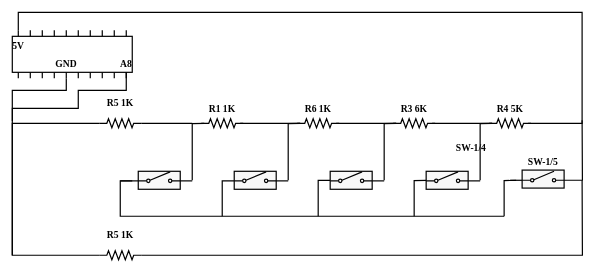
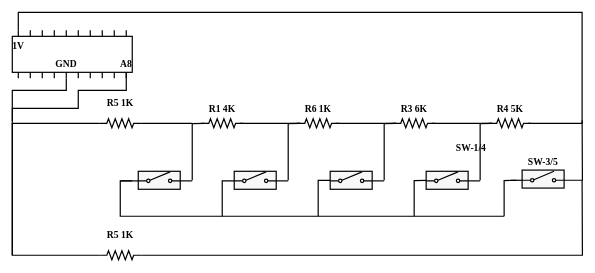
  <mxCell id="0" />
  <mxCell id="1" parent="0" />
  <mxCell id="2" value="" style="rounded=0;whiteSpace=wrap;html=1;strokeWidth=2;fillColor=#F8F8F8;" parent="1" vertex="1"><mxGeometry x="230" y="285" width="70" height="30" as="geometry" /></mxCell>
  <mxCell id="3" value="" style="shape=mxgraph.electrical.electro-mechanical.singleSwitch;aspect=fixed;elSwitchState=off;strokeWidth=2;" parent="1" vertex="1"><mxGeometry x="230" y="286" width="70" height="18.67" as="geometry" /></mxCell>
  <mxCell id="4" value="" style="endArrow=none;html=1;rounded=0;strokeWidth=2;" parent="1" edge="1"><mxGeometry width="50" height="50" relative="1" as="geometry"><mxPoint x="230" y="301" as="sourcePoint" /><mxPoint x="200" y="301" as="targetPoint" /></mxGeometry></mxCell>
  <mxCell id="5" value="" style="endArrow=none;html=1;rounded=0;strokeWidth=2;" parent="1" edge="1"><mxGeometry width="50" height="50" relative="1" as="geometry"><mxPoint x="30" y="130" as="sourcePoint" /><mxPoint x="30" y="50" as="targetPoint" /></mxGeometry></mxCell>
  <mxCell id="6" value="" style="endArrow=none;html=1;rounded=0;strokeWidth=2;" parent="1" edge="1"><mxGeometry width="50" height="50" relative="1" as="geometry"><mxPoint x="50" y="130" as="sourcePoint" /><mxPoint x="50" y="50" as="targetPoint" /></mxGeometry></mxCell>
  <mxCell id="7" value="" style="endArrow=none;html=1;rounded=0;strokeWidth=2;" parent="1" edge="1"><mxGeometry width="50" height="50" relative="1" as="geometry"><mxPoint x="70" y="130" as="sourcePoint" /><mxPoint x="70" y="50" as="targetPoint" /></mxGeometry></mxCell>
  <mxCell id="8" value="" style="endArrow=none;html=1;rounded=0;strokeWidth=2;" parent="1" edge="1"><mxGeometry width="50" height="50" relative="1" as="geometry"><mxPoint x="90" y="130" as="sourcePoint" /><mxPoint x="90" y="50" as="targetPoint" /></mxGeometry></mxCell>
  <mxCell id="9" value="" style="endArrow=none;html=1;rounded=0;strokeWidth=2;" parent="1" edge="1"><mxGeometry width="50" height="50" relative="1" as="geometry"><mxPoint x="110" y="130" as="sourcePoint" /><mxPoint x="110" y="50" as="targetPoint" /></mxGeometry></mxCell>
  <mxCell id="10" value="" style="endArrow=none;html=1;rounded=0;strokeWidth=2;" parent="1" edge="1"><mxGeometry width="50" height="50" relative="1" as="geometry"><mxPoint x="130" y="130" as="sourcePoint" /><mxPoint x="130" y="50" as="targetPoint" /></mxGeometry></mxCell>
  <mxCell id="11" value="" style="endArrow=none;html=1;rounded=0;strokeWidth=2;" parent="1" edge="1"><mxGeometry width="50" height="50" relative="1" as="geometry"><mxPoint x="150" y="130" as="sourcePoint" /><mxPoint x="150" y="50" as="targetPoint" /></mxGeometry></mxCell>
  <mxCell id="12" value="" style="endArrow=none;html=1;rounded=0;strokeWidth=2;" parent="1" edge="1"><mxGeometry width="50" height="50" relative="1" as="geometry"><mxPoint x="170" y="130" as="sourcePoint" /><mxPoint x="170" y="50" as="targetPoint" /></mxGeometry></mxCell>
  <mxCell id="13" value="" style="endArrow=none;html=1;rounded=0;strokeWidth=2;" parent="1" edge="1"><mxGeometry width="50" height="50" relative="1" as="geometry"><mxPoint x="190" y="130" as="sourcePoint" /><mxPoint x="190" y="50" as="targetPoint" /></mxGeometry></mxCell>
  <mxCell id="14" value="" style="endArrow=none;html=1;rounded=0;strokeWidth=2;" parent="1" edge="1"><mxGeometry width="50" height="50" relative="1" as="geometry"><mxPoint x="210" y="130" as="sourcePoint" /><mxPoint x="210" y="50" as="targetPoint" /></mxGeometry></mxCell>
  <mxCell id="15" value="" style="rounded=0;whiteSpace=wrap;html=1;strokeWidth=2;" parent="1" vertex="1"><mxGeometry x="20" y="60" width="200" height="60" as="geometry" /></mxCell>
- <mxCell id="16" value="5V" style="rounded=0;whiteSpace=wrap;html=1;fillColor=none;fontSize=16;fontFamily=Fira Code;fontSource=https%3A%2F%2Ffonts.googleapis.com%2Fcss%3Ffamily%3DFira%2BCode;fontStyle=1;strokeWidth=2;strokeColor=none;" parent="1" vertex="1"><mxGeometry x="20" y="60" width="20" height="30" as="geometry" /></mxCell>
+ <mxCell id="16" value="1V" style="rounded=0;whiteSpace=wrap;html=1;fillColor=none;fontSize=16;fontFamily=Fira Code;fontSource=https%3A%2F%2Ffonts.googleapis.com%2Fcss%3Ffamily%3DFira%2BCode;fontStyle=1;strokeWidth=2;strokeColor=none;" parent="1" vertex="1"><mxGeometry x="20" y="60" width="20" height="30" as="geometry" /></mxCell>
  <mxCell id="17" value="GND" style="rounded=0;whiteSpace=wrap;html=1;fillColor=none;fontSize=16;fontFamily=Fira Code;fontSource=https%3A%2F%2Ffonts.googleapis.com%2Fcss%3Ffamily%3DFira%2BCode;fontStyle=1;strokeWidth=2;strokeColor=none;" parent="1" vertex="1"><mxGeometry x="100" y="90" width="20" height="30" as="geometry" /></mxCell>
  <mxCell id="18" style="edgeStyle=orthogonalEdgeStyle;rounded=0;jumpStyle=arc;jumpSize=12;orthogonalLoop=1;jettySize=auto;html=1;endArrow=none;endFill=0;strokeWidth=2;" edge="1" parent="1" source="19"><mxGeometry relative="1" as="geometry"><mxPoint x="20.077" y="201.154" as="targetPoint" /><Array as="points"><mxPoint x="210" y="150" /><mxPoint x="130" y="150" /><mxPoint x="130" y="180" /><mxPoint x="20" y="180" /></Array></mxGeometry></mxCell>
  <mxCell id="19" value="A8" style="rounded=0;whiteSpace=wrap;html=1;fillColor=none;fontSize=16;fontFamily=Fira Code;fontSource=https%3A%2F%2Ffonts.googleapis.com%2Fcss%3Ffamily%3DFira%2BCode;fontStyle=1;strokeWidth=2;strokeColor=none;" parent="1" vertex="1"><mxGeometry x="200" y="90" width="20" height="30" as="geometry" /></mxCell>
  <mxCell id="20" value="" style="rounded=0;whiteSpace=wrap;html=1;strokeWidth=2;fillColor=#F8F8F8;" parent="1" vertex="1"><mxGeometry x="390" y="285" width="70" height="30" as="geometry" /></mxCell>
  <mxCell id="21" value="" style="shape=mxgraph.electrical.electro-mechanical.singleSwitch;aspect=fixed;elSwitchState=off;strokeWidth=2;" parent="1" vertex="1"><mxGeometry x="390" y="286" width="70" height="18.67" as="geometry" /></mxCell>
  <mxCell id="22" value="" style="endArrow=none;html=1;rounded=0;strokeWidth=2;" parent="1" edge="1"><mxGeometry width="50" height="50" relative="1" as="geometry"><mxPoint x="390" y="301" as="sourcePoint" /><mxPoint x="370" y="360" as="targetPoint" /><Array as="points"><mxPoint x="370" y="301" /></Array></mxGeometry></mxCell>
  <mxCell id="23" style="edgeStyle=orthogonalEdgeStyle;rounded=0;orthogonalLoop=1;jettySize=auto;html=1;endArrow=none;endFill=0;strokeWidth=2;" parent="1" source="24" edge="1"><mxGeometry relative="1" as="geometry"><mxPoint x="530" y="360" as="targetPoint" /></mxGeometry></mxCell>
  <mxCell id="24" value="" style="rounded=0;whiteSpace=wrap;html=1;strokeWidth=2;fillColor=#F8F8F8;fontStyle=1" parent="1" vertex="1"><mxGeometry x="550" y="285" width="70" height="30" as="geometry" /></mxCell>
  <mxCell id="25" value="" style="shape=mxgraph.electrical.electro-mechanical.singleSwitch;aspect=fixed;elSwitchState=off;strokeWidth=2;fontStyle=1" parent="1" vertex="1"><mxGeometry x="550" y="286" width="70" height="18.67" as="geometry" /></mxCell>
  <mxCell id="26" value="" style="rounded=0;whiteSpace=wrap;html=1;strokeWidth=2;fillColor=#F8F8F8;fontStyle=1" parent="1" vertex="1"><mxGeometry x="710" y="285" width="70" height="30" as="geometry" /></mxCell>
  <mxCell id="27" style="edgeStyle=orthogonalEdgeStyle;rounded=0;orthogonalLoop=1;jettySize=auto;html=1;endArrow=none;endFill=0;strokeWidth=2;" parent="1" edge="1"><mxGeometry relative="1" as="geometry"><mxPoint x="690" y="360" as="targetPoint" /><mxPoint x="710" y="300" as="sourcePoint" /></mxGeometry></mxCell>
  <mxCell id="28" value="" style="shape=mxgraph.electrical.electro-mechanical.singleSwitch;aspect=fixed;elSwitchState=off;strokeWidth=2;fontStyle=1" parent="1" vertex="1"><mxGeometry x="710" y="286" width="70" height="18.67" as="geometry" /></mxCell>
  <mxCell id="29" value="SW-1/4" style="rounded=0;whiteSpace=wrap;html=1;fillColor=none;fontSize=16;fontFamily=Fira Code;fontSource=https%3A%2F%2Ffonts.googleapis.com%2Fcss%3Ffamily%3DFira%2BCode;fontStyle=1;strokeWidth=2;strokeColor=none;" parent="1" vertex="1"><mxGeometry x="750" y="230" width="70" height="30" as="geometry" /></mxCell>
  <mxCell id="30" value="" style="rounded=0;whiteSpace=wrap;html=1;strokeWidth=2;fillColor=#F8F8F8;fontStyle=1" parent="1" vertex="1"><mxGeometry x="870" y="283" width="70" height="30" as="geometry" /></mxCell>
  <mxCell id="31" style="edgeStyle=orthogonalEdgeStyle;rounded=0;orthogonalLoop=1;jettySize=auto;html=1;endArrow=none;endFill=0;strokeWidth=2;exitX=1;exitY=0.8;exitDx=0;exitDy=0;" parent="1" source="32" edge="1"><mxGeometry relative="1" as="geometry"><mxPoint x="970" y="200" as="targetPoint" /></mxGeometry></mxCell>
  <mxCell id="32" value="" style="shape=mxgraph.electrical.electro-mechanical.singleSwitch;aspect=fixed;elSwitchState=off;strokeWidth=2;fontStyle=1" parent="1" vertex="1"><mxGeometry x="870" y="285" width="70" height="18.67" as="geometry" /></mxCell>
- <mxCell id="33" value="SW-1/5" style="rounded=0;whiteSpace=wrap;html=1;fillColor=none;fontSize=16;fontFamily=Fira Code;fontSource=https%3A%2F%2Ffonts.googleapis.com%2Fcss%3Ffamily%3DFira%2BCode;fontStyle=1;strokeWidth=2;strokeColor=none;" parent="1" vertex="1"><mxGeometry x="870" y="254" width="70" height="30" as="geometry" /></mxCell>
+ <mxCell id="33" value="SW-3/5" style="rounded=0;whiteSpace=wrap;html=1;fillColor=none;fontSize=16;fontFamily=Fira Code;fontSource=https%3A%2F%2Ffonts.googleapis.com%2Fcss%3Ffamily%3DFira%2BCode;fontStyle=1;strokeWidth=2;strokeColor=none;" parent="1" vertex="1"><mxGeometry x="870" y="254" width="70" height="30" as="geometry" /></mxCell>
  <mxCell id="34" value="" style="endArrow=none;html=1;rounded=0;strokeWidth=2;fontStyle=1" parent="1" edge="1"><mxGeometry width="50" height="50" relative="1" as="geometry"><mxPoint x="870" y="300" as="sourcePoint" /><mxPoint x="850" y="300" as="targetPoint" /></mxGeometry></mxCell>
  <mxCell id="35" value="" style="endArrow=none;html=1;rounded=0;strokeWidth=2;" parent="1" edge="1"><mxGeometry width="50" height="50" relative="1" as="geometry"><mxPoint x="320" y="301" as="sourcePoint" /><mxPoint x="300" y="301" as="targetPoint" /></mxGeometry></mxCell>
  <mxCell id="36" value="" style="endArrow=none;html=1;rounded=0;strokeWidth=2;" parent="1" edge="1"><mxGeometry width="50" height="50" relative="1" as="geometry"><mxPoint x="480" y="301" as="sourcePoint" /><mxPoint x="460" y="301" as="targetPoint" /></mxGeometry></mxCell>
  <mxCell id="37" value="" style="endArrow=none;html=1;rounded=0;strokeWidth=2;" parent="1" edge="1"><mxGeometry width="50" height="50" relative="1" as="geometry"><mxPoint x="640" y="301" as="sourcePoint" /><mxPoint x="620" y="301" as="targetPoint" /></mxGeometry></mxCell>
  <mxCell id="38" value="" style="endArrow=none;html=1;rounded=0;strokeWidth=2;" parent="1" edge="1"><mxGeometry width="50" height="50" relative="1" as="geometry"><mxPoint x="800" y="301" as="sourcePoint" /><mxPoint x="780" y="301" as="targetPoint" /></mxGeometry></mxCell>
  <mxCell id="39" style="edgeStyle=orthogonalEdgeStyle;rounded=0;orthogonalLoop=1;jettySize=auto;html=1;endArrow=none;endFill=0;strokeWidth=2;exitX=0;exitY=0.5;exitDx=0;exitDy=0;" parent="1" edge="1"><mxGeometry relative="1" as="geometry"><mxPoint x="320" y="300" as="targetPoint" /><mxPoint x="340" y="205" as="sourcePoint" /></mxGeometry></mxCell>
- <mxCell id="40" value="R1 1K" style="rounded=0;whiteSpace=wrap;html=1;fillColor=none;fontSize=16;fontFamily=Fira Code;fontSource=https%3A%2F%2Ffonts.googleapis.com%2Fcss%3Ffamily%3DFira%2BCode;fontStyle=1;strokeWidth=2;strokeColor=none;" parent="1" vertex="1"><mxGeometry x="340" y="165" width="60" height="30" as="geometry" /></mxCell>
+ <mxCell id="40" value="R1 4K" style="rounded=0;whiteSpace=wrap;html=1;fillColor=none;fontSize=16;fontFamily=Fira Code;fontSource=https%3A%2F%2Ffonts.googleapis.com%2Fcss%3Ffamily%3DFira%2BCode;fontStyle=1;strokeWidth=2;strokeColor=none;" parent="1" vertex="1"><mxGeometry x="340" y="165" width="60" height="30" as="geometry" /></mxCell>
  <mxCell id="41" style="edgeStyle=orthogonalEdgeStyle;rounded=0;orthogonalLoop=1;jettySize=auto;html=1;entryX=1;entryY=0.5;entryDx=0;entryDy=0;endArrow=none;endFill=0;strokeWidth=2;" parent="1" edge="1"><mxGeometry relative="1" as="geometry"><mxPoint x="500" y="205" as="sourcePoint" /><mxPoint x="400" y="205" as="targetPoint" /></mxGeometry></mxCell>
  <mxCell id="42" style="edgeStyle=orthogonalEdgeStyle;rounded=0;orthogonalLoop=1;jettySize=auto;html=1;endArrow=none;endFill=0;strokeWidth=2;" parent="1" edge="1"><mxGeometry relative="1" as="geometry"><mxPoint x="480" y="300" as="targetPoint" /><mxPoint x="500" y="205.015" as="sourcePoint" /></mxGeometry></mxCell>
  <mxCell id="43" value="R6 1K" style="rounded=0;whiteSpace=wrap;html=1;fillColor=none;fontSize=16;fontFamily=Fira Code;fontSource=https%3A%2F%2Ffonts.googleapis.com%2Fcss%3Ffamily%3DFira%2BCode;fontStyle=1;strokeWidth=2;strokeColor=none;" parent="1" vertex="1"><mxGeometry x="500" y="165" width="60" height="30" as="geometry" /></mxCell>
  <mxCell id="44" style="edgeStyle=orthogonalEdgeStyle;rounded=0;orthogonalLoop=1;jettySize=auto;html=1;entryX=1;entryY=0.5;entryDx=0;entryDy=0;endArrow=none;endFill=0;strokeWidth=2;" parent="1" edge="1"><mxGeometry relative="1" as="geometry"><mxPoint x="660" y="205" as="sourcePoint" /><mxPoint x="560" y="205" as="targetPoint" /></mxGeometry></mxCell>
  <mxCell id="45" style="edgeStyle=orthogonalEdgeStyle;rounded=0;orthogonalLoop=1;jettySize=auto;html=1;endArrow=none;endFill=0;strokeWidth=2;" parent="1" edge="1"><mxGeometry relative="1" as="geometry"><mxPoint x="640" y="300" as="targetPoint" /><mxPoint x="660" y="205.015" as="sourcePoint" /></mxGeometry></mxCell>
  <mxCell id="46" value="R3 6K" style="rounded=0;whiteSpace=wrap;html=1;fillColor=none;fontSize=16;fontFamily=Fira Code;fontSource=https%3A%2F%2Ffonts.googleapis.com%2Fcss%3Ffamily%3DFira%2BCode;fontStyle=1;strokeWidth=2;strokeColor=none;" parent="1" vertex="1"><mxGeometry x="660" y="165" width="60" height="30" as="geometry" /></mxCell>
  <mxCell id="47" style="edgeStyle=orthogonalEdgeStyle;rounded=0;orthogonalLoop=1;jettySize=auto;html=1;strokeWidth=2;endArrow=none;endFill=0;exitX=1;exitY=0.5;exitDx=0;exitDy=0;" parent="1" edge="1"><mxGeometry relative="1" as="geometry"><mxPoint x="30" y="50" as="targetPoint" /><Array as="points"><mxPoint x="970" y="205" /><mxPoint x="970" y="20" /><mxPoint x="30" y="20" /></Array><mxPoint x="880" y="205" as="sourcePoint" /></mxGeometry></mxCell>
  <mxCell id="48" style="edgeStyle=orthogonalEdgeStyle;rounded=0;orthogonalLoop=1;jettySize=auto;html=1;entryX=1;entryY=0.5;entryDx=0;entryDy=0;endArrow=none;endFill=0;strokeWidth=2;" parent="1" edge="1"><mxGeometry relative="1" as="geometry"><mxPoint x="820" y="205" as="sourcePoint" /><mxPoint x="720" y="205" as="targetPoint" /></mxGeometry></mxCell>
  <mxCell id="49" style="edgeStyle=orthogonalEdgeStyle;rounded=0;orthogonalLoop=1;jettySize=auto;html=1;endArrow=none;endFill=0;strokeWidth=2;" parent="1" edge="1"><mxGeometry relative="1" as="geometry"><mxPoint x="800" y="300" as="targetPoint" /><mxPoint x="820" y="205.015" as="sourcePoint" /></mxGeometry></mxCell>
  <mxCell id="50" value="R4 5K" style="rounded=0;whiteSpace=wrap;html=1;fillColor=none;fontSize=16;fontFamily=Fira Code;fontSource=https%3A%2F%2Ffonts.googleapis.com%2Fcss%3Ffamily%3DFira%2BCode;fontStyle=1;strokeWidth=2;strokeColor=none;" parent="1" vertex="1"><mxGeometry x="820" y="165" width="60" height="30" as="geometry" /></mxCell>
  <mxCell id="51" value="R5 1K" style="rounded=0;whiteSpace=wrap;html=1;fillColor=none;fontSize=16;fontFamily=Fira Code;fontSource=https%3A%2F%2Ffonts.googleapis.com%2Fcss%3Ffamily%3DFira%2BCode;fontStyle=1;strokeWidth=2;strokeColor=none;" parent="1" vertex="1"><mxGeometry x="170" y="375" width="60" height="30" as="geometry" /></mxCell>
  <mxCell id="52" value="" style="pointerEvents=1;verticalLabelPosition=bottom;shadow=0;dashed=0;align=center;html=1;verticalAlign=top;shape=mxgraph.electrical.resistors.resistor_2;strokeWidth=2;" vertex="1" parent="1"><mxGeometry x="335" y="197.5" width="70" height="15" as="geometry" /></mxCell>
  <mxCell id="53" value="" style="pointerEvents=1;verticalLabelPosition=bottom;shadow=0;dashed=0;align=center;html=1;verticalAlign=top;shape=mxgraph.electrical.resistors.resistor_2;strokeWidth=2;" vertex="1" parent="1"><mxGeometry x="495" y="197.5" width="70" height="15" as="geometry" /></mxCell>
  <mxCell id="54" value="" style="pointerEvents=1;verticalLabelPosition=bottom;shadow=0;dashed=0;align=center;html=1;verticalAlign=top;shape=mxgraph.electrical.resistors.resistor_2;strokeWidth=2;" vertex="1" parent="1"><mxGeometry x="655" y="197.5" width="70" height="15" as="geometry" /></mxCell>
  <mxCell id="55" value="" style="pointerEvents=1;verticalLabelPosition=bottom;shadow=0;dashed=0;align=center;html=1;verticalAlign=top;shape=mxgraph.electrical.resistors.resistor_2;strokeWidth=2;" vertex="1" parent="1"><mxGeometry x="815" y="197.5" width="70" height="15" as="geometry" /></mxCell>
  <mxCell id="56" style="edgeStyle=orthogonalEdgeStyle;rounded=0;orthogonalLoop=1;jettySize=auto;html=1;endArrow=none;endFill=0;strokeWidth=2;" edge="1" parent="1" source="58"><mxGeometry relative="1" as="geometry"><mxPoint x="970" y="300" as="targetPoint" /></mxGeometry></mxCell>
  <mxCell id="57" style="edgeStyle=orthogonalEdgeStyle;rounded=0;orthogonalLoop=1;jettySize=auto;html=1;endArrow=none;endFill=0;strokeWidth=2;exitX=0;exitY=0.5;exitDx=0;exitDy=0;exitPerimeter=0;" edge="1" parent="1" source="58"><mxGeometry relative="1" as="geometry"><mxPoint x="110" y="133" as="targetPoint" /><Array as="points"><mxPoint x="20" y="425" /><mxPoint x="20" y="150" /><mxPoint x="110" y="150" /><mxPoint x="110" y="130" /></Array></mxGeometry></mxCell>
  <mxCell id="58" value="" style="pointerEvents=1;verticalLabelPosition=bottom;shadow=0;dashed=0;align=center;html=1;verticalAlign=top;shape=mxgraph.electrical.resistors.resistor_2;strokeWidth=2;" vertex="1" parent="1"><mxGeometry x="165" y="417.5" width="70" height="15" as="geometry" /></mxCell>
  <mxCell id="59" value="R5 1K" style="rounded=0;whiteSpace=wrap;html=1;fillColor=none;fontSize=16;fontFamily=Fira Code;fontSource=https%3A%2F%2Ffonts.googleapis.com%2Fcss%3Ffamily%3DFira%2BCode;fontStyle=1;strokeWidth=2;strokeColor=none;" vertex="1" parent="1"><mxGeometry x="170" y="155" width="60" height="30" as="geometry" /></mxCell>
  <mxCell id="60" style="edgeStyle=orthogonalEdgeStyle;rounded=0;orthogonalLoop=1;jettySize=auto;html=1;strokeWidth=2;endArrow=none;endFill=0;" edge="1" parent="1" source="62"><mxGeometry relative="1" as="geometry"><mxPoint x="320" y="205" as="targetPoint" /></mxGeometry></mxCell>
  <mxCell id="61" style="edgeStyle=orthogonalEdgeStyle;rounded=0;jumpStyle=arc;jumpSize=12;orthogonalLoop=1;jettySize=auto;html=1;endArrow=none;endFill=0;strokeWidth=2;exitX=0;exitY=0.5;exitDx=0;exitDy=0;exitPerimeter=0;" edge="1" parent="1" source="62"><mxGeometry relative="1" as="geometry"><mxPoint x="20" y="207" as="targetPoint" /><Array as="points"><mxPoint x="20" y="205" /><mxPoint x="20" y="425" /></Array></mxGeometry></mxCell>
  <mxCell id="62" value="" style="pointerEvents=1;verticalLabelPosition=bottom;shadow=0;dashed=0;align=center;html=1;verticalAlign=top;shape=mxgraph.electrical.resistors.resistor_2;strokeWidth=2;" vertex="1" parent="1"><mxGeometry x="165" y="197.5" width="70" height="15" as="geometry" /></mxCell>
  <mxCell id="63" value="" style="endArrow=none;html=1;rounded=0;strokeWidth=2;" edge="1" parent="1"><mxGeometry width="50" height="50" relative="1" as="geometry"><mxPoint x="220" y="301" as="sourcePoint" /><mxPoint x="840" y="360" as="targetPoint" /><Array as="points"><mxPoint x="200" y="301" /><mxPoint x="200" y="360" /></Array></mxGeometry></mxCell>
  <mxCell id="64" style="edgeStyle=orthogonalEdgeStyle;rounded=0;orthogonalLoop=1;jettySize=auto;html=1;endArrow=none;endFill=0;strokeWidth=2;" edge="1" parent="1"><mxGeometry relative="1" as="geometry"><mxPoint x="840" y="360" as="targetPoint" /><mxPoint x="860" y="300" as="sourcePoint" /></mxGeometry></mxCell>
